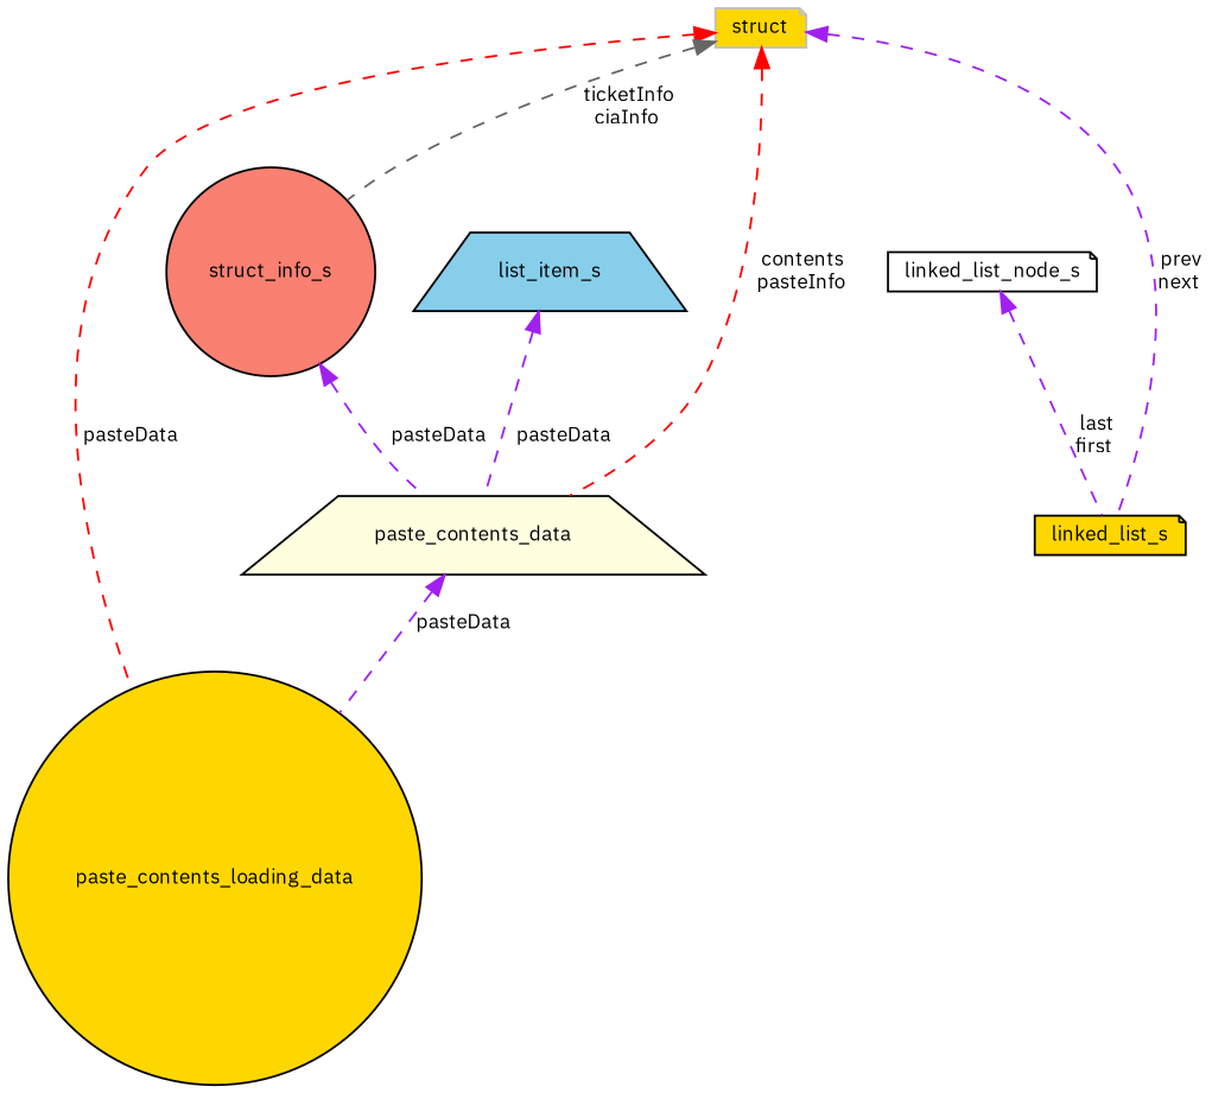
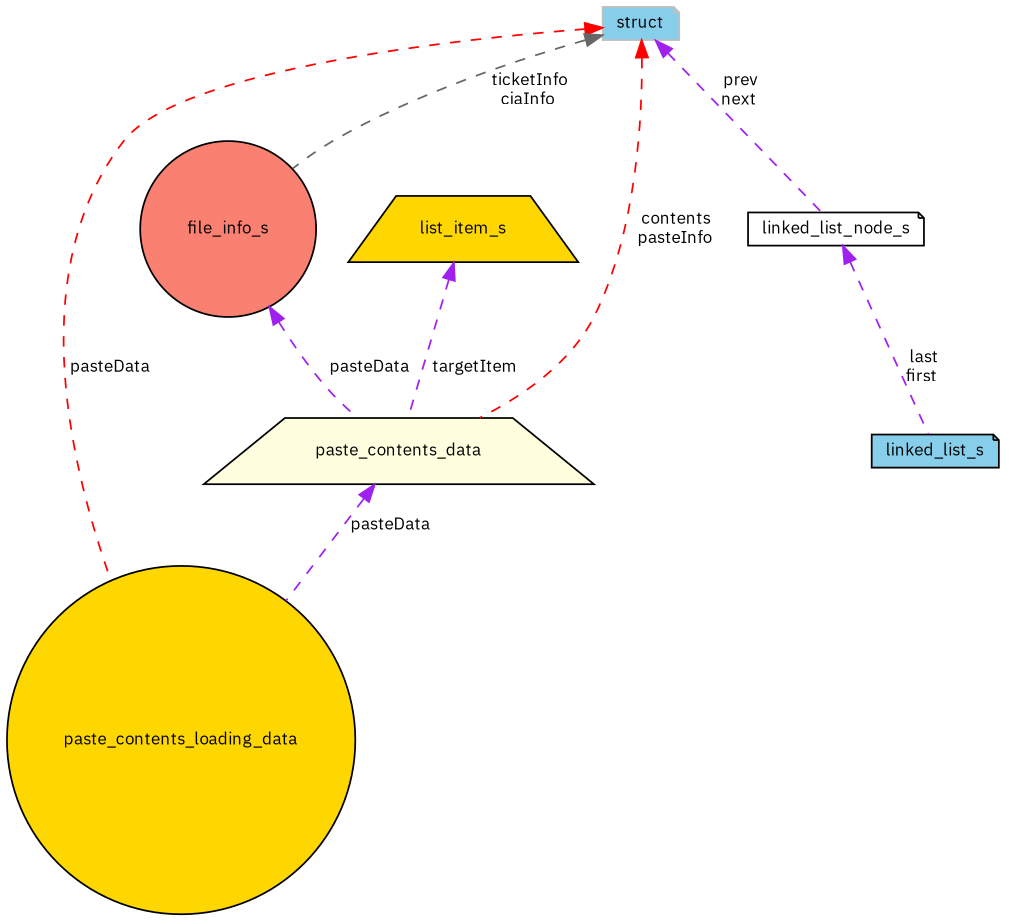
  digraph {
    fontname="IBM Plex Sans"
    node [color=black fillcolor=gold fontname="IBM Plex Sans" fontsize=10 shape=note style=filled]
    edge [color=purple dir=back fontname="IBM Plex Sans" fontsize=10 labelfontname=Helvetica labelfontsize=10 style=dashed]
    n1 [fontcolor=black height=0.2 label=paste_contents_loading_data shape=circle width=0.4]
    n2 [fillcolor=lightyellow height=0.2 label=paste_contents_data shape=trapezium width=0.4]
-   n3 [color=grey75 height=0.2 label=struct width=0.4]
-   n4 [fillcolor=salmon height=0.2 label=struct_info_s shape=circle width=0.4]
+   n3 [color=grey75 fillcolor=skyblue height=0.2 label=struct width=0.4]
+   n4 [fillcolor=salmon height=0.2 label=file_info_s shape=circle width=0.4]
    n5 [fillcolor=white height=0.2 label=linked_list_node_s width=0.4]
-   n6 [height=0.2 label=linked_list_s width=0.4]
-   n7 [fillcolor=skyblue height=0.2 label=list_item_s shape=trapezium width=0.4]
+   n6 [fillcolor=skyblue height=0.2 label=linked_list_s width=0.4]
+   n7 [height=0.2 label=list_item_s shape=trapezium width=0.4]
    n2 -> n1 [label=" pasteData"]
    n3 -> n1 [color=red label=" pasteData"]
    n3 -> n2 [color=red label=" contents\npasteInfo"]
    n3 -> n4 [color=gray40 label=" ticketInfo\nciaInfo"]
-   n3 -> n6 [label=" prev\nnext"]
+   n3 -> n5 [label=" prev\nnext"]
    n4 -> n2 [label=" pasteData"]
    n5 -> n6 [label=" last\nfirst"]
-   n7 -> n2 [label=" pasteData"]
+   n7 -> n2 [label=" targetItem"]
  }
